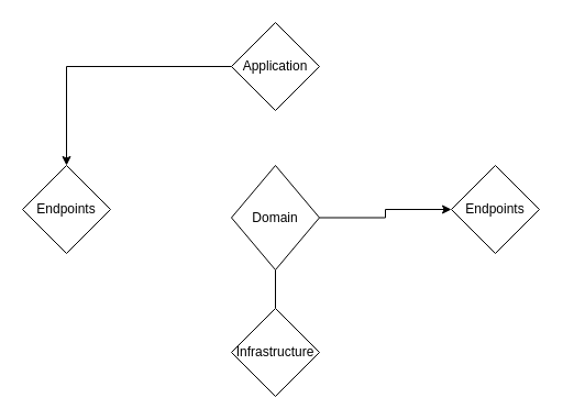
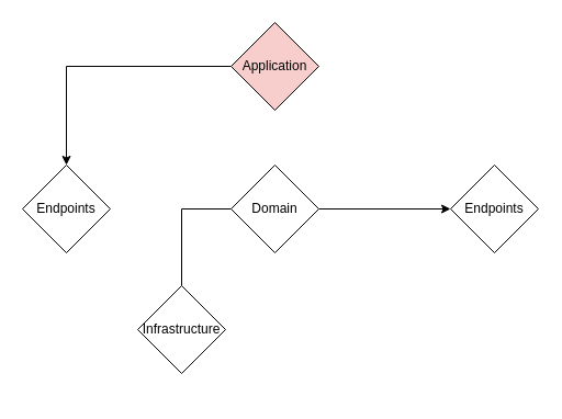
  <mxCell id="0" />
  <mxCell id="1" parent="0" />
  <mxCell id="2" style="edgeStyle=orthogonalEdgeStyle;rounded=0;orthogonalLoop=1;jettySize=auto;html=1;entryX=0.5;entryY=0;entryDx=0;entryDy=0;endArrow=none;" edge="1" parent="1" source="4" target="7"><mxGeometry relative="1" as="geometry" /></mxCell>
  <mxCell id="3" style="edgeStyle=orthogonalEdgeStyle;rounded=0;orthogonalLoop=1;jettySize=auto;html=1;entryX=0;entryY=0.5;entryDx=0;entryDy=0;" edge="1" parent="1" source="4" target="9"><mxGeometry relative="1" as="geometry" /></mxCell>
- <mxCell id="4" value="Domain" style="rhombus;whiteSpace=wrap;html=1;" vertex="1" parent="1"><mxGeometry x="210" y="150" width="80" height="95" as="geometry" /></mxCell>
+ <mxCell id="4" value="Domain" style="rhombus;whiteSpace=wrap;html=1;" vertex="1" parent="1"><mxGeometry x="210" y="150" width="80" height="80" as="geometry" /></mxCell>
  <mxCell id="5" style="edgeStyle=orthogonalEdgeStyle;rounded=0;orthogonalLoop=1;jettySize=auto;html=1;entryX=0.5;entryY=0;entryDx=0;entryDy=0;" edge="1" parent="1" source="6" target="8"><mxGeometry relative="1" as="geometry" /></mxCell>
- <mxCell id="6" value="Application" style="rhombus;whiteSpace=wrap;html=1;" vertex="1" parent="1"><mxGeometry x="210" y="20" width="80" height="80" as="geometry" /></mxCell>
- <mxCell id="7" value="Infrastructure" style="rhombus;whiteSpace=wrap;html=1;" vertex="1" parent="1"><mxGeometry x="210" y="280" width="80" height="80" as="geometry" /></mxCell>
+ <mxCell id="6" value="Application" style="rhombus;whiteSpace=wrap;html=1;fillColor=#f8cecc;" vertex="1" parent="1"><mxGeometry x="210" y="20" width="80" height="80" as="geometry" /></mxCell>
+ <mxCell id="7" value="Infrastructure" style="rhombus;whiteSpace=wrap;html=1;" vertex="1" parent="1"><mxGeometry x="125" y="260" width="80" height="80" as="geometry" /></mxCell>
  <mxCell id="8" value="Endpoints" style="rhombus;whiteSpace=wrap;html=1;" vertex="1" parent="1"><mxGeometry x="20" y="150" width="80" height="80" as="geometry" /></mxCell>
  <mxCell id="9" value="Endpoints" style="rhombus;whiteSpace=wrap;html=1;" vertex="1" parent="1"><mxGeometry x="410" y="150" width="80" height="80" as="geometry" /></mxCell>
